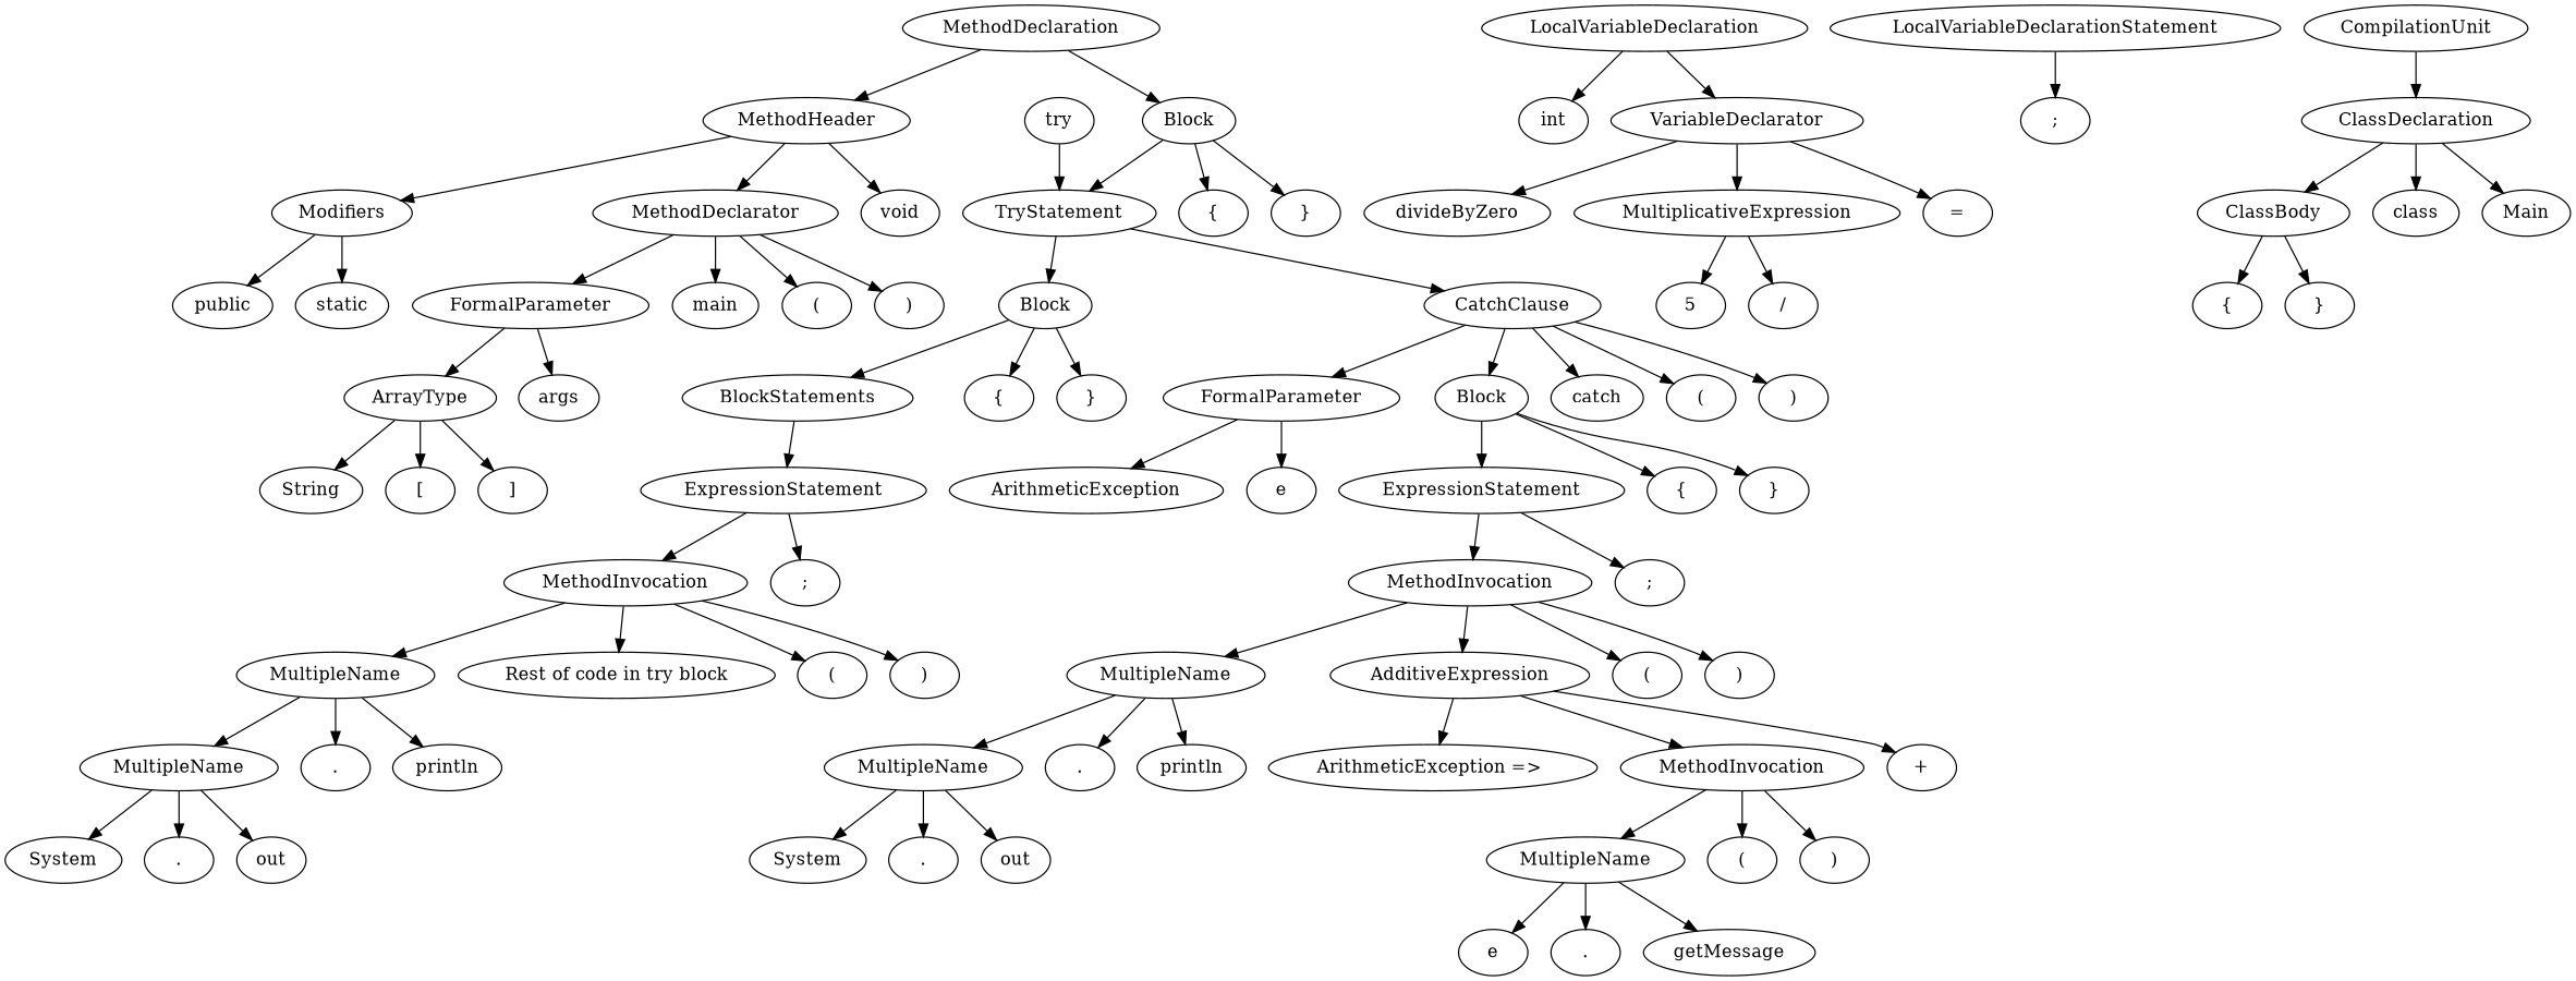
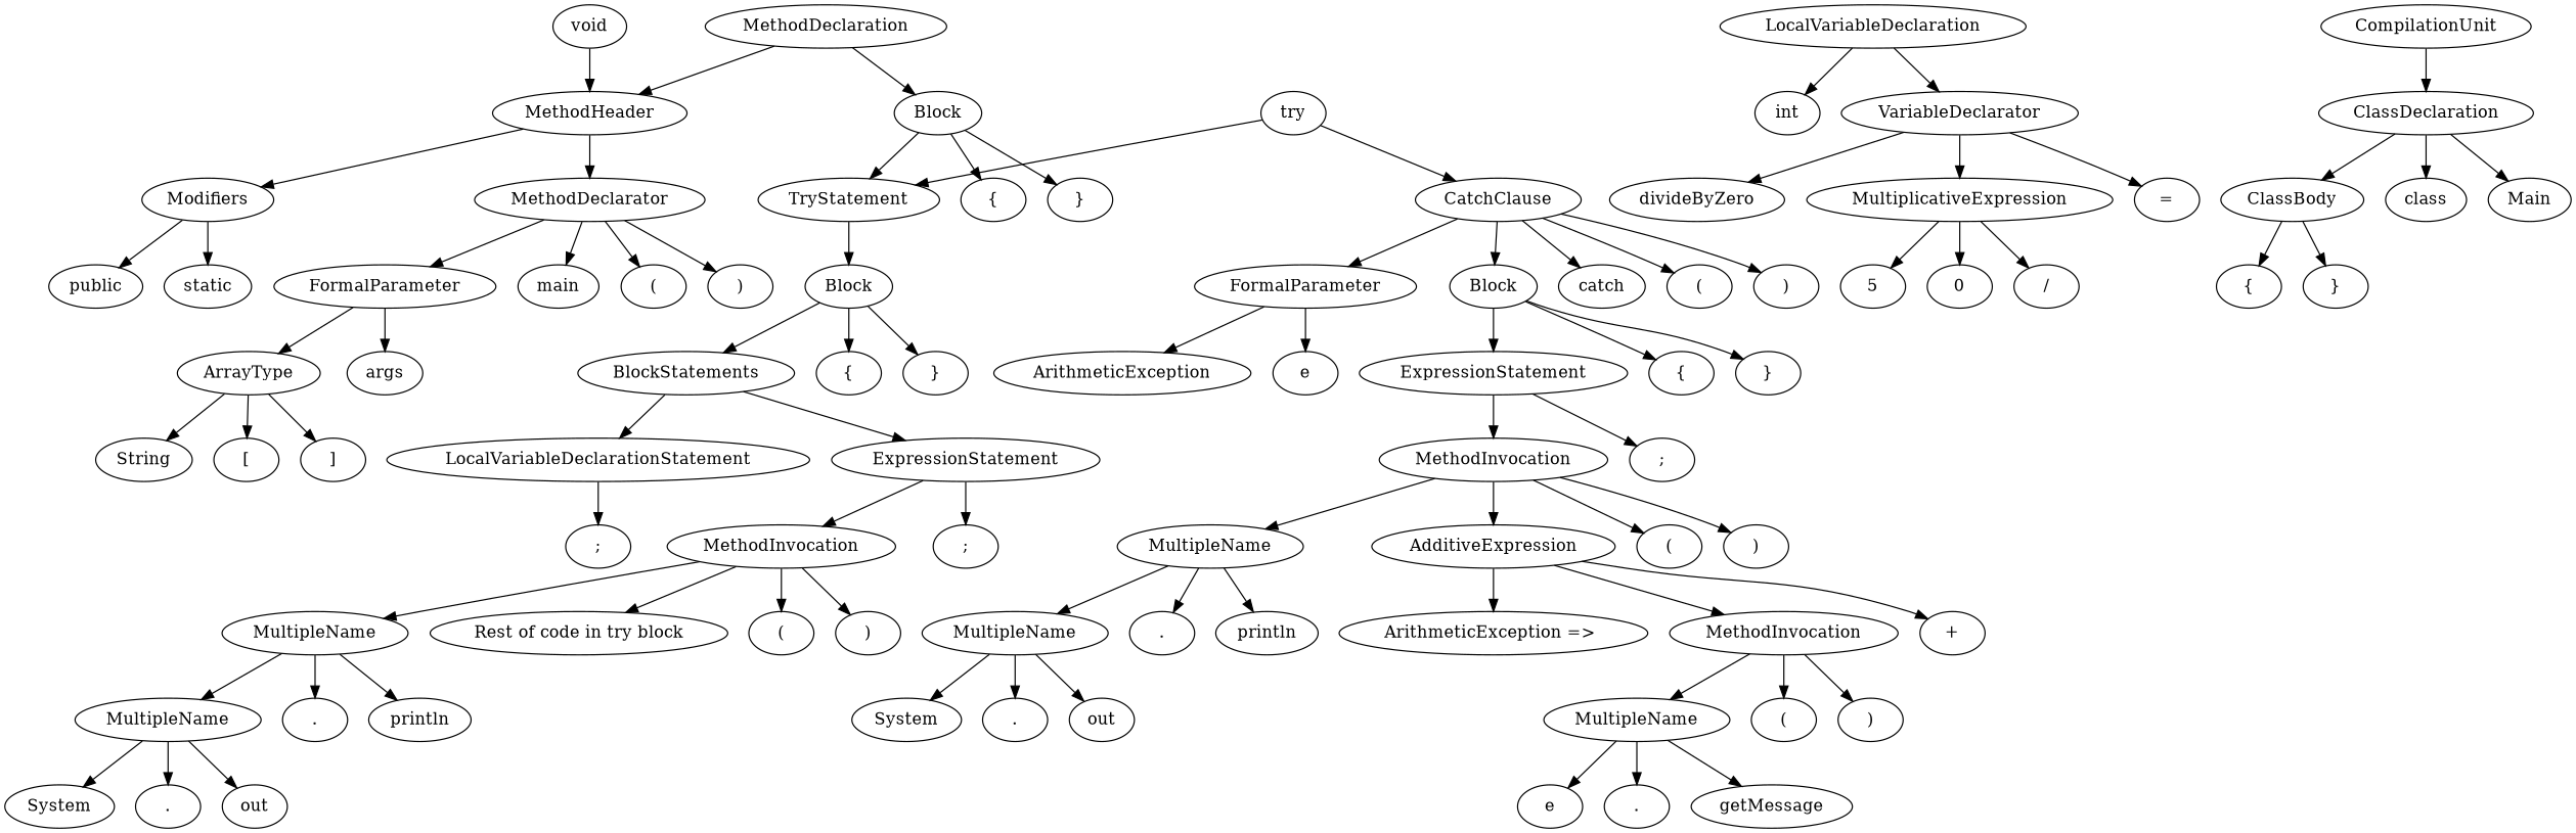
  digraph {
    ordering=out
    n1 [label=public]
    n2 [label=static]
    n3 [label=Modifiers]
    n4 [label=String]
    n5 [label="["]
    n6 [label="]"]
    n7 [label=ArrayType]
    n8 [label=args]
    n9 [label=FormalParameter]
    n10 [label=main]
    n11 [label="("]
    n12 [label=")"]
    n13 [label=MethodDeclarator]
    n14 [label=void]
    n15 [label=MethodHeader]
    n16 [label=int]
    n17 [label=divideByZero]
    n18 [label=5]
+   n19 [label=0]
    n20 [label="/"]
    n21 [label=MultiplicativeExpression]
    n22 [label="="]
    n23 [label=VariableDeclarator]
    n24 [label=LocalVariableDeclaration]
    n25 [label=";"]
    n26 [label=LocalVariableDeclarationStatement]
    n27 [label=System]
    n28 [label="."]
    n29 [label=out]
    n30 [label=MultipleName]
    n31 [label="."]
    n32 [label=println]
    n33 [label=MultipleName]
    n34 [label="Rest of code in try block"]
    n35 [label="("]
    n36 [label=")"]
    n37 [label=MethodInvocation]
    n38 [label=";"]
    n39 [label=ExpressionStatement]
    n40 [label=BlockStatements]
    n41 [label="{"]
    n42 [label="}"]
    n43 [label=Block]
    n44 [label=ArithmeticException]
    n45 [label=e]
    n46 [label=FormalParameter]
    n47 [label=System]
    n48 [label="."]
    n49 [label=out]
    n50 [label=MultipleName]
    n51 [label="."]
    n52 [label=println]
    n53 [label=MultipleName]
    n54 [label="ArithmeticException => "]
    n55 [label=e]
    n56 [label="."]
    n57 [label=getMessage]
    n58 [label=MultipleName]
    n59 [label="("]
    n60 [label=")"]
    n61 [label=MethodInvocation]
    n62 [label="+"]
    n63 [label=AdditiveExpression]
    n64 [label="("]
    n65 [label=")"]
    n66 [label=MethodInvocation]
    n67 [label=";"]
    n68 [label=ExpressionStatement]
    n69 [label="{"]
    n70 [label="}"]
    n71 [label=Block]
    n72 [label=catch]
    n73 [label="("]
    n74 [label=")"]
    n75 [label=CatchClause]
    n76 [label=try]
    n77 [label=TryStatement]
    n78 [label="{"]
    n79 [label="}"]
    n80 [label=Block]
    n81 [label=MethodDeclaration]
    n82 [label="{"]
    n83 [label="}"]
    n84 [label=ClassBody]
    n85 [label=class]
    n86 [label=Main]
    n87 [label=ClassDeclaration]
    n88 [label=CompilationUnit]
    n3 -> n1
    n3 -> n2
    n7 -> n4
    n7 -> n5
    n7 -> n6
    n9 -> n7
    n9 -> n8
    n13 -> n9
    n13 -> n10
    n13 -> n11
    n13 -> n12
    n15 -> n3
    n15 -> n13
-   n15 -> n14
+   n14 -> n15
    n21 -> n18
+   n21 -> n19
    n21 -> n20
    n23 -> n17
    n23 -> n21
    n23 -> n22
    n24 -> n16
    n24 -> n23
    n26 -> n25
    n30 -> n27
    n30 -> n28
    n30 -> n29
    n33 -> n30
    n33 -> n31
    n33 -> n32
    n37 -> n33
    n37 -> n34
    n37 -> n35
    n37 -> n36
    n39 -> n37
    n39 -> n38
+   n40 -> n26
    n40 -> n39
    n43 -> n40
    n43 -> n41
    n43 -> n42
    n46 -> n44
    n46 -> n45
    n50 -> n47
    n50 -> n48
    n50 -> n49
    n53 -> n50
    n53 -> n51
    n53 -> n52
    n58 -> n55
    n58 -> n56
    n58 -> n57
    n61 -> n58
    n61 -> n59
    n61 -> n60
    n63 -> n54
    n63 -> n61
    n63 -> n62
    n66 -> n53
    n66 -> n63
    n66 -> n64
    n66 -> n65
    n68 -> n66
    n68 -> n67
    n71 -> n68
    n71 -> n69
    n71 -> n70
    n75 -> n46
    n75 -> n71
    n75 -> n72
    n75 -> n73
    n75 -> n74
    n76 -> n77
    n77 -> n43
-   n77 -> n75
+   n76 -> n75
    n80 -> n77
    n80 -> n78
    n80 -> n79
    n81 -> n15
    n81 -> n80
    n84 -> n82
    n84 -> n83
    n87 -> n84
    n87 -> n85
    n87 -> n86
    n88 -> n87
  }
